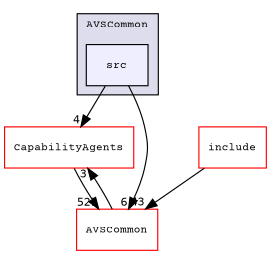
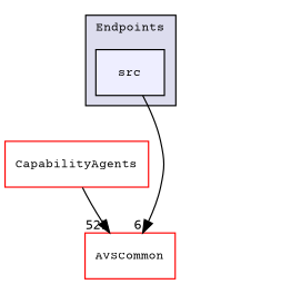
  digraph {
    compound=true
    fontname="Courier Prime"
    node [fillcolor=white fontname="Courier Prime" fontsize=10 shape=box style=filled color=red]
    edge [fontname="Courier Prime" labeldistance=1.5 labelfontname=Helvetica labelfontsize=10]
    n1 [fillcolor="#eeeeff" label=src pencolor=black color=""]
    n2 [label=CapabilityAgents]
    n3 [label=AVSCommon]
-   n4 [label=include]
    subgraph cluster_1 {
      bgcolor="#ddddee"
      fontsize=10
-     label=AVSCommon
+     label=Endpoints
      pencolor=black
      n1
    }
-   n1 -> n2 [headlabel=4]
    n1 -> n3 [headlabel=6]
    n2 -> n3 [headlabel=521]
-   n3 -> n2 [headlabel=3]
-   n4 -> n3 [headlabel=43]
  }
